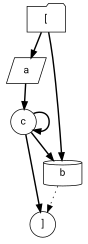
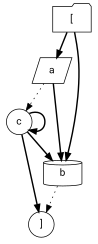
  digraph {
    fontname="Roboto Mono"
    rankdir=TB
    node [fontname="Roboto Mono" shape=circle]
    edge [fontname="Roboto Mono" style=bold]
    n1 [label="[" shape=folder]
    n2 [label=a shape=parallelogram]
    n3 [label=b shape=cylinder]
    n4 [label=c]
    n5 [label="]"]
    n1 -> n2
    n1 -> n3
-   n2 -> n4
+   n2 -> n3
+   n2 -> n4 [style=dotted]
    n3 -> n5 [style=dotted]
    n4 -> n3
    n4 -> n4
    n4 -> n5
  }
